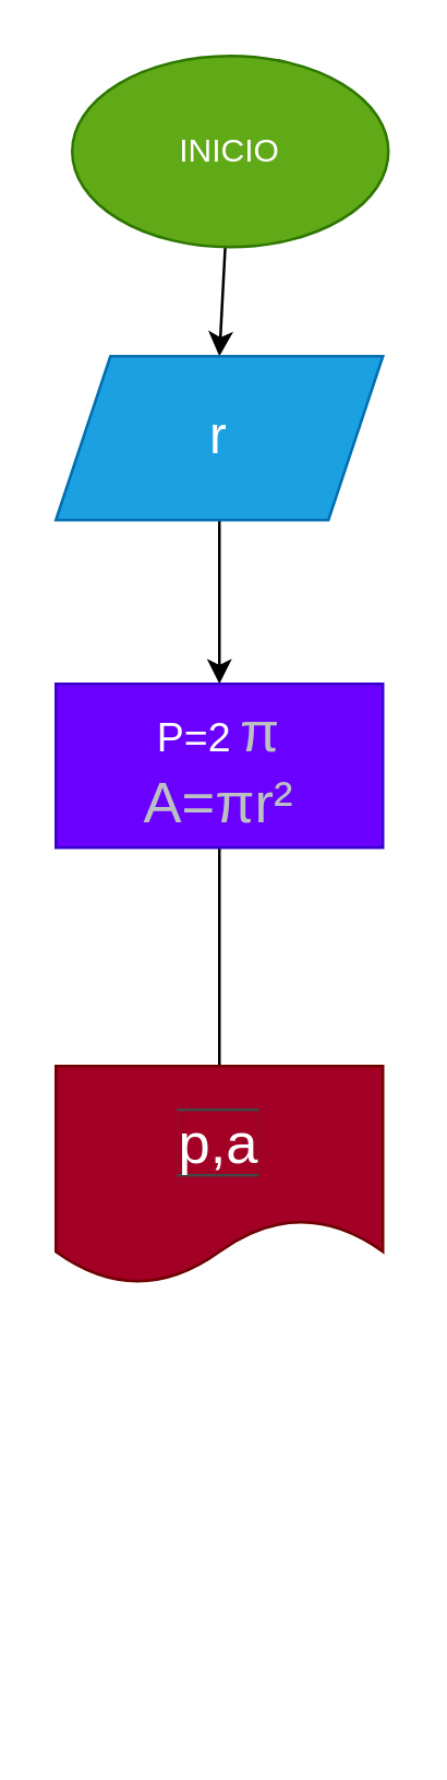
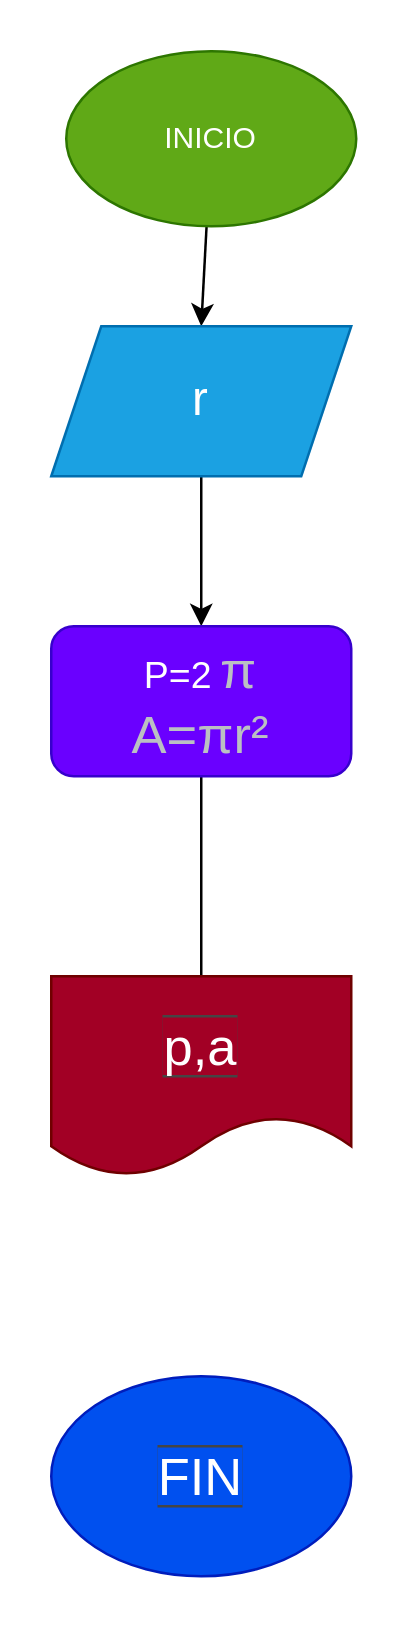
  <mxCell id="0" />
  <mxCell id="1" parent="0" />
  <mxCell id="2" style="edgeStyle=none;html=1;" edge="1" parent="1" source="4"><mxGeometry relative="1" as="geometry"><mxPoint x="84" y="90" as="targetPoint" /></mxGeometry></mxCell>
  <mxCell id="3" style="edgeStyle=none;html=1;entryX=0.5;entryY=0;entryDx=0;entryDy=0;" edge="1" parent="1" source="4" target="6"><mxGeometry relative="1" as="geometry" /></mxCell>
  <mxCell id="4" value="INICIO" style="ellipse;whiteSpace=wrap;html=1;fillColor=#60a917;fontColor=#ffffff;strokeColor=#2D7600;" vertex="1" parent="1"><mxGeometry x="26" y="20" width="116" height="70" as="geometry" /></mxCell>
  <mxCell id="5" value="" style="edgeStyle=none;html=1;fontSize=19;" edge="1" parent="1" source="6" target="8"><mxGeometry relative="1" as="geometry" /></mxCell>
  <mxCell id="6" value="&lt;font style=&quot;font-size: 19px;&quot;&gt;r&lt;/font&gt;" style="shape=parallelogram;perimeter=parallelogramPerimeter;whiteSpace=wrap;html=1;fixedSize=1;fillColor=#1ba1e2;fontColor=#ffffff;strokeColor=#006EAF;" vertex="1" parent="1"><mxGeometry x="20" y="130" width="120" height="60" as="geometry" /></mxCell>
  <mxCell id="7" style="edgeStyle=none;html=1;exitX=0.5;exitY=1;exitDx=0;exitDy=0;entryX=0.5;entryY=0;entryDx=0;entryDy=0;fontSize=21;fontColor=#BBC0C3;endArrow=none;" edge="1" parent="1" source="8" target="9"><mxGeometry relative="1" as="geometry" /></mxCell>
- <mxCell id="8" value="&lt;font style=&quot;font-size: 15px;&quot;&gt;P=2&lt;/font&gt;&amp;nbsp;&lt;span style=&quot;font-family: &amp;quot;Google Sans&amp;quot;, Arial, sans-serif; text-align: left; font-size: 21px;&quot;&gt;&lt;font style=&quot;font-size: 21px;&quot; color=&quot;#bbc0c3&quot;&gt;π&lt;br&gt;A=&lt;/font&gt;&lt;/span&gt;&lt;span style=&quot;color: rgb(187, 192, 195); font-family: &amp;quot;Google Sans&amp;quot;, Arial, sans-serif; font-size: 21px; text-align: left;&quot;&gt;πr²&lt;/span&gt;&lt;span style=&quot;font-family: &amp;quot;Google Sans&amp;quot;, Arial, sans-serif; text-align: left; font-size: 21px;&quot;&gt;&lt;font style=&quot;font-size: 21px;&quot; color=&quot;#bbc0c3&quot;&gt;&lt;br&gt;&lt;/font&gt;&lt;/span&gt;" style="whiteSpace=wrap;html=1;fillColor=#6a00ff;fontColor=#ffffff;strokeColor=#3700CC;" vertex="1" parent="1"><mxGeometry x="20" y="250" width="120" height="60" as="geometry" /></mxCell>
+ <mxCell id="8" value="&lt;font style=&quot;font-size: 15px;&quot;&gt;P=2&lt;/font&gt;&amp;nbsp;&lt;span style=&quot;font-family: &amp;quot;Google Sans&amp;quot;, Arial, sans-serif; text-align: left; font-size: 21px;&quot;&gt;&lt;font style=&quot;font-size: 21px;&quot; color=&quot;#bbc0c3&quot;&gt;π&lt;br&gt;A=&lt;/font&gt;&lt;/span&gt;&lt;span style=&quot;color: rgb(187, 192, 195); font-family: &amp;quot;Google Sans&amp;quot;, Arial, sans-serif; font-size: 21px; text-align: left;&quot;&gt;πr²&lt;/span&gt;&lt;span style=&quot;font-family: &amp;quot;Google Sans&amp;quot;, Arial, sans-serif; text-align: left; font-size: 21px;&quot;&gt;&lt;font style=&quot;font-size: 21px;&quot; color=&quot;#bbc0c3&quot;&gt;&lt;br&gt;&lt;/font&gt;&lt;/span&gt;" style="whiteSpace=wrap;html=1;fillColor=#6a00ff;fontColor=#ffffff;strokeColor=#3700CC;rounded=1;" vertex="1" parent="1"><mxGeometry x="20" y="250" width="120" height="60" as="geometry" /></mxCell>
  <mxCell id="9" value="&lt;span style=&quot;background-color: rgb(162, 0, 37);&quot;&gt;p,a&lt;/span&gt;" style="shape=document;whiteSpace=wrap;html=1;boundedLbl=1;labelBackgroundColor=#454545;fontSize=21;fontColor=#ffffff;fillColor=#a20025;strokeColor=#6F0000;" vertex="1" parent="1"><mxGeometry x="20" y="390" width="120" height="80" as="geometry" /></mxCell>
+ <mxCell id="10" value="&lt;span style=&quot;background-color: rgb(0, 80, 239);&quot;&gt;FIN&lt;/span&gt;" style="ellipse;whiteSpace=wrap;html=1;fontSize=21;fontColor=#ffffff;labelBackgroundColor=#454545;fillColor=#0050ef;strokeColor=#001DBC;" vertex="1" parent="1"><mxGeometry x="20" y="550" width="120" height="80" as="geometry" /></mxCell>
